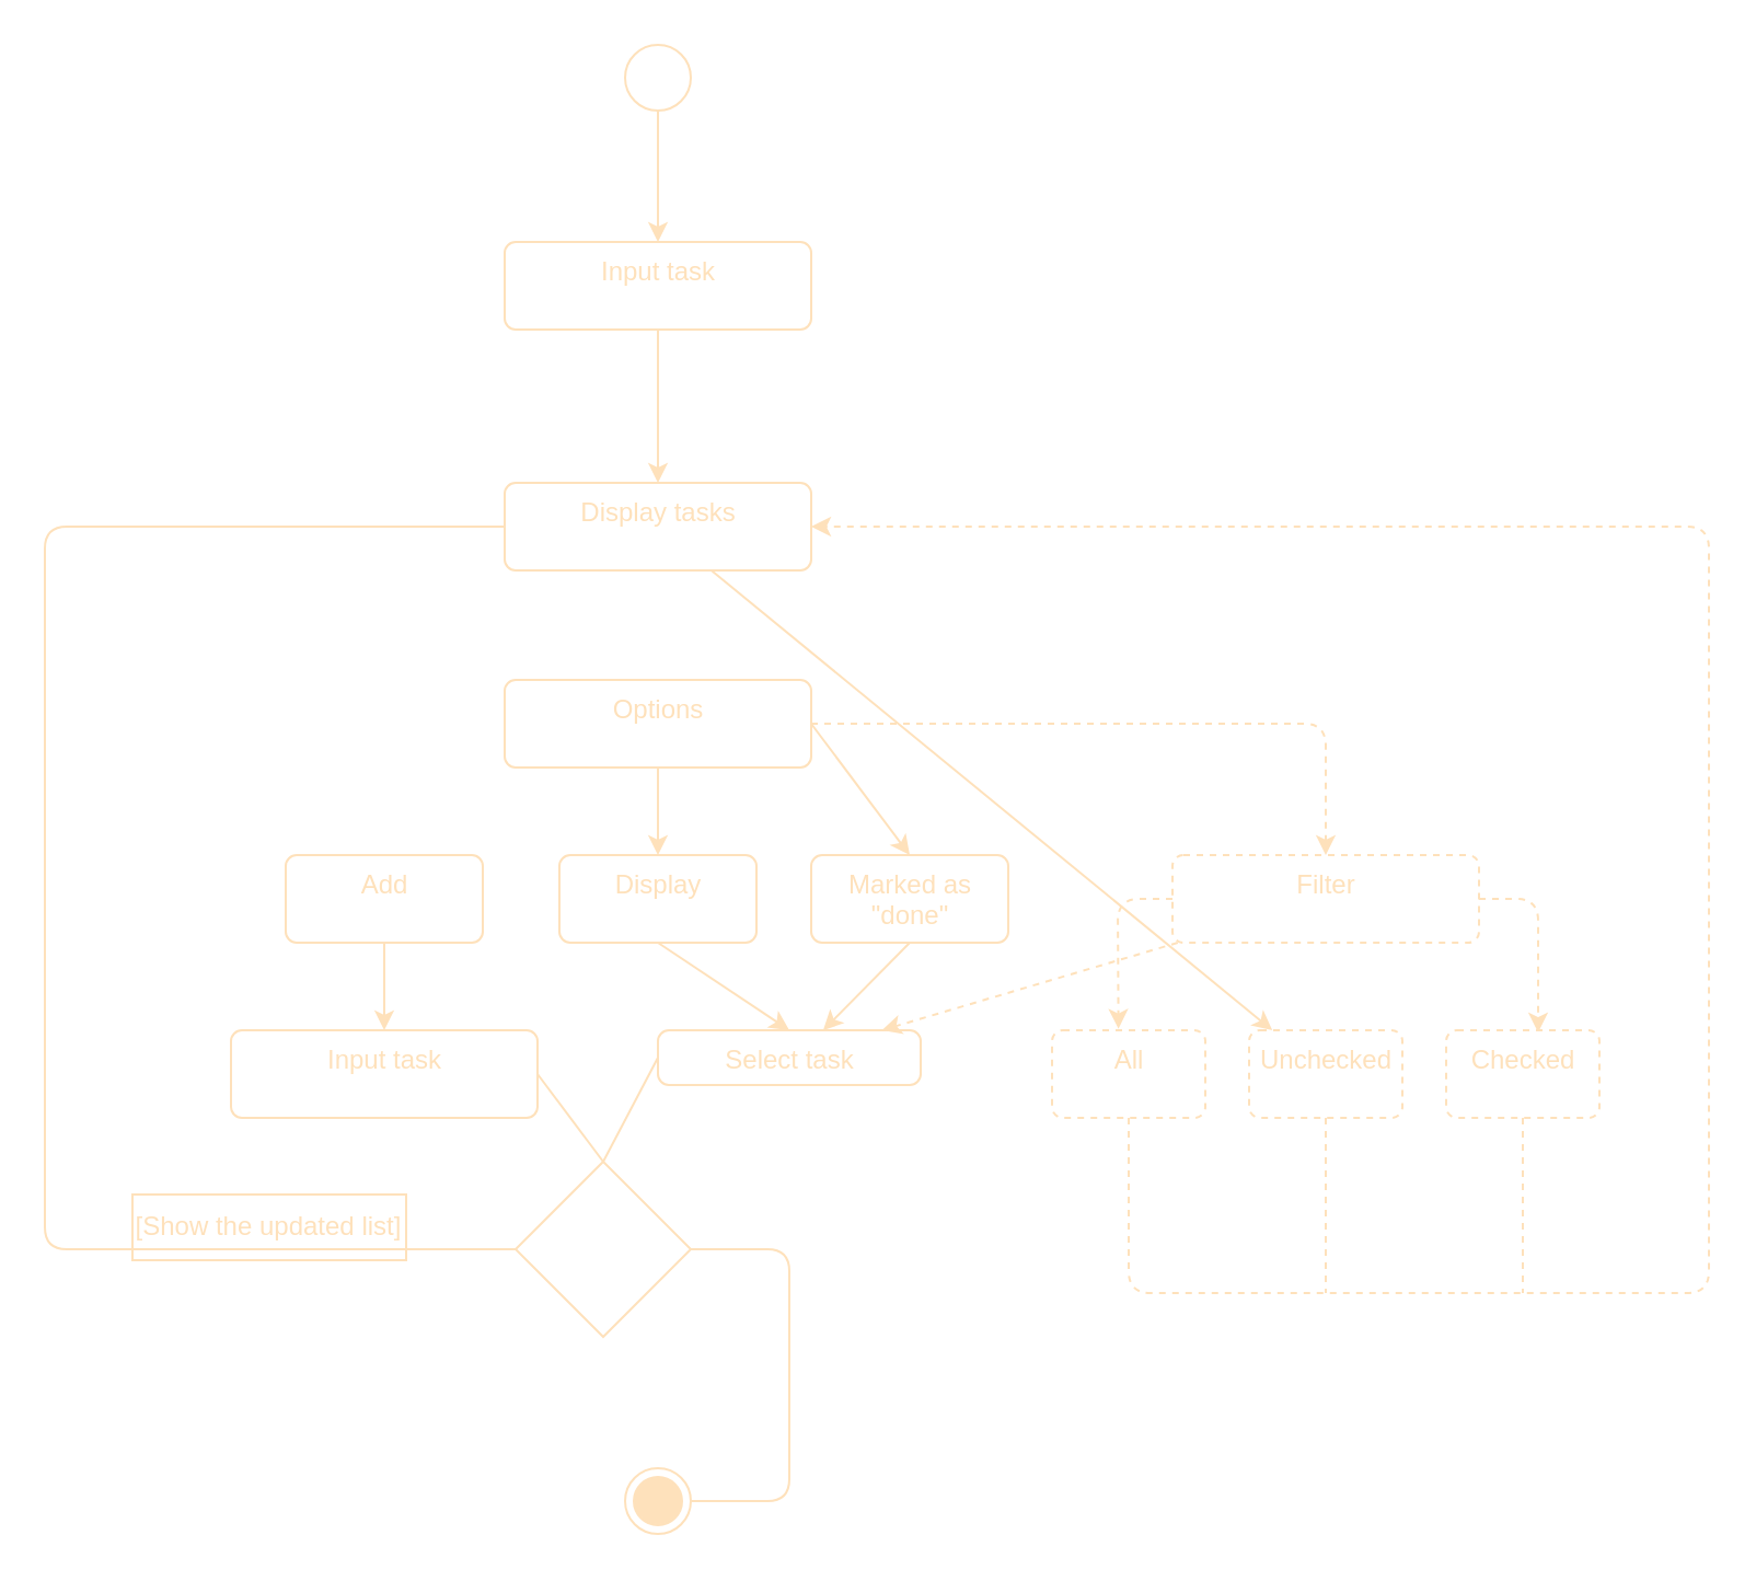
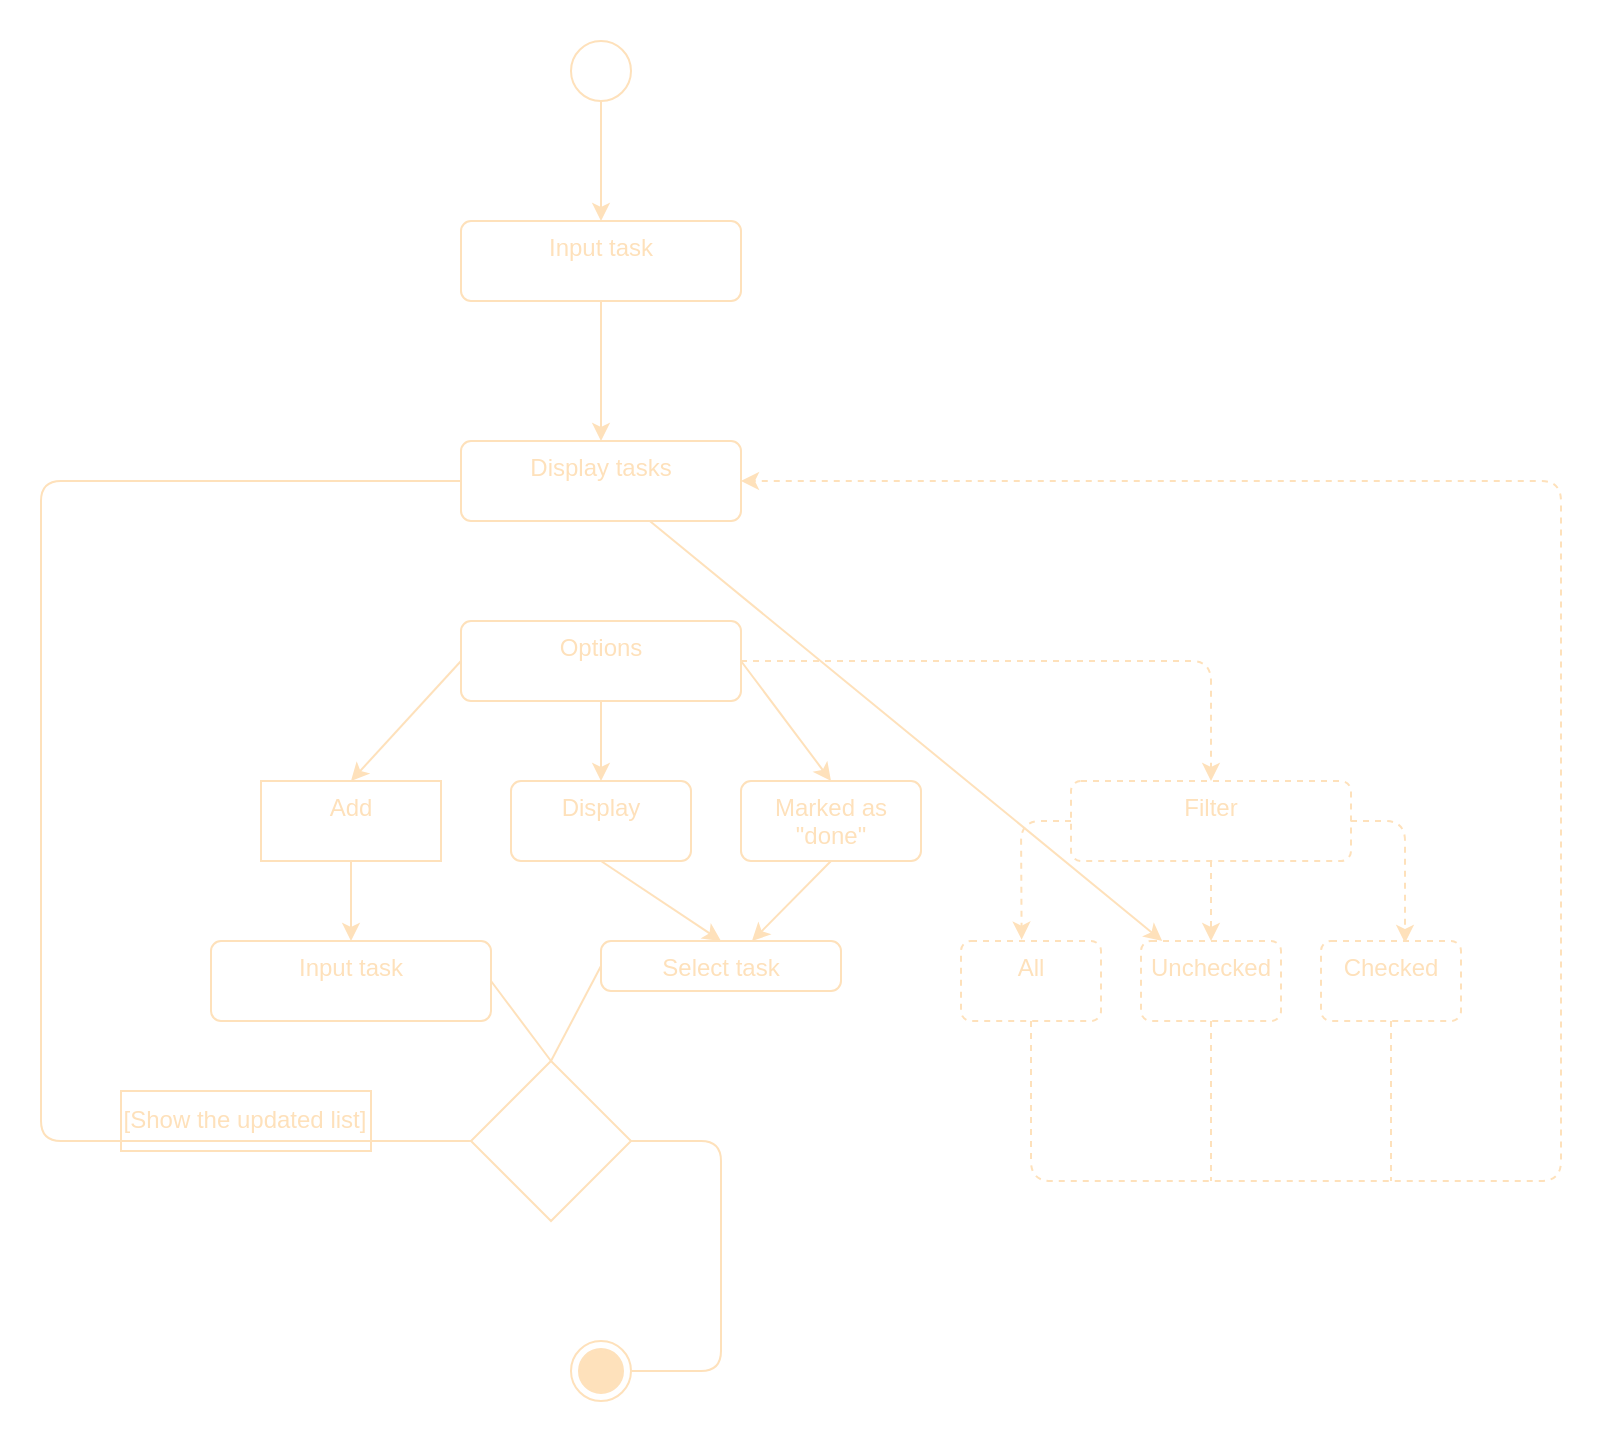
  <mxCell id="0" />
  <mxCell id="1" parent="0" />
  <mxCell id="2" style="edgeStyle=none;html=1;entryX=0.5;entryY=0;entryDx=0;entryDy=0;strokeColor=#FEE1BB;fontColor=#FEE1BB;" edge="1" parent="1" source="3" target="5"><mxGeometry relative="1" as="geometry" /></mxCell>
  <mxCell id="3" value="" style="ellipse;strokeColor=#FEE1BB;fontColor=#FEE1BB;" vertex="1" parent="1"><mxGeometry x="285" y="20" width="30" height="30" as="geometry" /></mxCell>
  <mxCell id="4" style="edgeStyle=none;html=1;entryX=0.5;entryY=0;entryDx=0;entryDy=0;strokeColor=#FEE1BB;fontColor=#FEE1BB;" edge="1" parent="1" source="5"><mxGeometry relative="1" as="geometry"><mxPoint x="300" y="220" as="targetPoint" /></mxGeometry></mxCell>
  <mxCell id="5" value="Input task&lt;br&gt;" style="html=1;align=center;verticalAlign=top;rounded=1;absoluteArcSize=1;arcSize=10;dashed=0;strokeColor=#FEE1BB;fontColor=#FEE1BB;" vertex="1" parent="1"><mxGeometry x="230" y="110" width="140" height="40" as="geometry" /></mxCell>
  <mxCell id="6" style="edgeStyle=none;html=1;entryX=0.5;entryY=0;entryDx=0;entryDy=0;strokeColor=#FEE1BB;fontColor=#FEE1BB;" edge="1" parent="1" source="7" target="20"><mxGeometry relative="1" as="geometry" /></mxCell>
- <mxCell id="7" value="Add" style="html=1;align=center;verticalAlign=top;rounded=1;absoluteArcSize=1;arcSize=10;dashed=0;strokeColor=#FEE1BB;fontColor=#FEE1BB;" vertex="1" parent="1"><mxGeometry x="130" y="390" width="90" height="40" as="geometry" /></mxCell>
+ <mxCell id="7" value="Add" style="html=1;align=center;verticalAlign=top;absoluteArcSize=1;arcSize=10;dashed=0;strokeColor=#FEE1BB;fontColor=#FEE1BB;rounded=0;" vertex="1" parent="1"><mxGeometry x="130" y="390" width="90" height="40" as="geometry" /></mxCell>
  <mxCell id="8" style="edgeStyle=none;html=1;exitX=0.5;exitY=1;exitDx=0;exitDy=0;entryX=0.5;entryY=0;entryDx=0;entryDy=0;strokeColor=#FEE1BB;fontColor=#FEE1BB;" edge="1" parent="1" source="9" target="22"><mxGeometry relative="1" as="geometry" /></mxCell>
  <mxCell id="9" value="Display" style="html=1;align=center;verticalAlign=top;rounded=1;absoluteArcSize=1;arcSize=10;dashed=0;strokeColor=#FEE1BB;fontColor=#FEE1BB;" vertex="1" parent="1"><mxGeometry x="255" y="390" width="90" height="40" as="geometry" /></mxCell>
  <mxCell id="10" style="edgeStyle=none;html=1;exitX=0.5;exitY=1;exitDx=0;exitDy=0;entryX=0.629;entryY=0;entryDx=0;entryDy=0;entryPerimeter=0;strokeColor=#FEE1BB;fontColor=#FEE1BB;" edge="1" parent="1" source="11" target="22"><mxGeometry relative="1" as="geometry" /></mxCell>
  <mxCell id="11" value="Marked as &lt;br&gt;&quot;done&quot;" style="html=1;align=center;verticalAlign=top;rounded=1;absoluteArcSize=1;arcSize=10;dashed=0;strokeColor=#FEE1BB;fontColor=#FEE1BB;" vertex="1" parent="1"><mxGeometry x="370" y="390" width="90" height="40" as="geometry" /></mxCell>
  <mxCell id="12" style="edgeStyle=none;html=1;strokeColor=#FEE1BB;fontColor=#FEE1BB;" edge="1" parent="1" source="13" target="31"><mxGeometry relative="1" as="geometry" /></mxCell>
  <mxCell id="13" value="Display tasks" style="html=1;align=center;verticalAlign=top;rounded=1;absoluteArcSize=1;arcSize=10;dashed=0;strokeColor=#FEE1BB;fontColor=#FEE1BB;" vertex="1" parent="1"><mxGeometry x="230" y="220" width="140" height="40" as="geometry" /></mxCell>
  <mxCell id="14" style="edgeStyle=none;html=1;entryX=0.5;entryY=0;entryDx=0;entryDy=0;strokeColor=#FEE1BB;fontColor=#FEE1BB;" edge="1" parent="1" source="18" target="9"><mxGeometry relative="1" as="geometry" /></mxCell>
+ <mxCell id="15" style="edgeStyle=none;html=1;exitX=0;exitY=0.5;exitDx=0;exitDy=0;entryX=0.5;entryY=0;entryDx=0;entryDy=0;strokeColor=#FEE1BB;fontColor=#FEE1BB;" edge="1" parent="1" source="18" target="7"><mxGeometry relative="1" as="geometry" /></mxCell>
  <mxCell id="16" style="edgeStyle=none;html=1;exitX=1;exitY=0.5;exitDx=0;exitDy=0;entryX=0.5;entryY=0;entryDx=0;entryDy=0;strokeColor=#FEE1BB;fontColor=#FEE1BB;" edge="1" parent="1" source="18" target="11"><mxGeometry relative="1" as="geometry" /></mxCell>
  <mxCell id="17" style="edgeStyle=none;html=1;entryX=0.5;entryY=0;entryDx=0;entryDy=0;dashed=1;strokeColor=#FEE1BB;fontColor=#FEE1BB;" edge="1" parent="1" source="18" target="27"><mxGeometry relative="1" as="geometry"><Array as="points"><mxPoint x="605" y="330" /></Array></mxGeometry></mxCell>
  <mxCell id="18" value="Options" style="html=1;align=center;verticalAlign=top;rounded=1;absoluteArcSize=1;arcSize=10;dashed=0;strokeColor=#FEE1BB;fontColor=#FEE1BB;" vertex="1" parent="1"><mxGeometry x="230" y="310" width="140" height="40" as="geometry" /></mxCell>
  <mxCell id="19" style="edgeStyle=none;html=1;entryX=0.5;entryY=0;entryDx=0;entryDy=0;endArrow=none;endFill=0;exitX=1;exitY=0.5;exitDx=0;exitDy=0;strokeColor=#FEE1BB;fontColor=#FEE1BB;" edge="1" parent="1" source="20" target="37"><mxGeometry relative="1" as="geometry"><mxPoint x="250" y="490" as="sourcePoint" /></mxGeometry></mxCell>
  <mxCell id="20" value="Input task&lt;br&gt;" style="html=1;align=center;verticalAlign=top;rounded=1;absoluteArcSize=1;arcSize=10;dashed=0;strokeColor=#FEE1BB;fontColor=#FEE1BB;" vertex="1" parent="1"><mxGeometry x="105" y="470" width="140" height="40" as="geometry" /></mxCell>
  <mxCell id="21" style="edgeStyle=none;html=1;endArrow=none;endFill=0;exitX=0;exitY=0.5;exitDx=0;exitDy=0;entryX=0.5;entryY=0;entryDx=0;entryDy=0;strokeColor=#FEE1BB;fontColor=#FEE1BB;" edge="1" parent="1" source="22" target="37"><mxGeometry relative="1" as="geometry"><mxPoint x="270" y="530" as="targetPoint" /></mxGeometry></mxCell>
  <mxCell id="22" value="Select task" style="html=1;align=center;verticalAlign=top;rounded=1;absoluteArcSize=1;arcSize=10;dashed=0;strokeColor=#FEE1BB;fontColor=#FEE1BB;" vertex="1" parent="1"><mxGeometry x="300" y="470" width="120" height="25" as="geometry" /></mxCell>
  <mxCell id="23" value="" style="ellipse;html=1;shape=endState;fillColor=strokeColor;strokeColor=#FEE1BB;fontColor=#FEE1BB;" vertex="1" parent="1"><mxGeometry x="285" y="670" width="30" height="30" as="geometry" /></mxCell>
  <mxCell id="24" style="edgeStyle=none;html=1;entryX=0.433;entryY=-0.017;entryDx=0;entryDy=0;dashed=1;entryPerimeter=0;strokeColor=#FEE1BB;fontColor=#FEE1BB;" edge="1" parent="1" source="27" target="29"><mxGeometry relative="1" as="geometry"><Array as="points"><mxPoint x="510" y="410" /></Array></mxGeometry></mxCell>
- <mxCell id="25" style="edgeStyle=none;html=1;dashed=1;strokeColor=#FEE1BB;fontColor=#FEE1BB;" edge="1" parent="1" source="27" target="22"><mxGeometry relative="1" as="geometry" /></mxCell>
+ <mxCell id="25" style="edgeStyle=none;html=1;entryX=0.5;entryY=0;entryDx=0;entryDy=0;dashed=1;strokeColor=#FEE1BB;fontColor=#FEE1BB;" edge="1" parent="1" source="27" target="31"><mxGeometry relative="1" as="geometry" /></mxCell>
  <mxCell id="26" style="edgeStyle=none;html=1;entryX=0.6;entryY=0.025;entryDx=0;entryDy=0;entryPerimeter=0;dashed=1;strokeColor=#FEE1BB;fontColor=#FEE1BB;" edge="1" parent="1" source="27" target="33"><mxGeometry relative="1" as="geometry"><Array as="points"><mxPoint x="702" y="410" /></Array></mxGeometry></mxCell>
  <mxCell id="27" value="Filter" style="html=1;align=center;verticalAlign=top;rounded=1;absoluteArcSize=1;arcSize=10;dashed=1;strokeColor=#FEE1BB;fontColor=#FEE1BB;" vertex="1" parent="1"><mxGeometry x="535" y="390" width="140" height="40" as="geometry" /></mxCell>
  <mxCell id="28" style="edgeStyle=none;html=1;exitX=0.5;exitY=1;exitDx=0;exitDy=0;dashed=1;entryX=1;entryY=0.5;entryDx=0;entryDy=0;strokeColor=#FEE1BB;fontColor=#FEE1BB;" edge="1" parent="1" source="29" target="13"><mxGeometry relative="1" as="geometry"><mxPoint x="520" y="580" as="targetPoint" /><Array as="points"><mxPoint x="515" y="590" /><mxPoint x="780" y="590" /><mxPoint x="780" y="240" /></Array></mxGeometry></mxCell>
  <mxCell id="29" value="All" style="html=1;align=center;verticalAlign=top;rounded=1;absoluteArcSize=1;arcSize=10;dashed=1;strokeColor=#FEE1BB;fontColor=#FEE1BB;" vertex="1" parent="1"><mxGeometry x="480" y="470" width="70" height="40" as="geometry" /></mxCell>
  <mxCell id="30" style="edgeStyle=none;html=1;dashed=1;endArrow=none;endFill=0;strokeColor=#FEE1BB;fontColor=#FEE1BB;" edge="1" parent="1" source="31"><mxGeometry relative="1" as="geometry"><mxPoint x="605" y="590" as="targetPoint" /></mxGeometry></mxCell>
  <mxCell id="31" value="Unchecked" style="html=1;align=center;verticalAlign=top;rounded=1;absoluteArcSize=1;arcSize=10;dashed=1;strokeColor=#FEE1BB;fontColor=#FEE1BB;" vertex="1" parent="1"><mxGeometry x="570" y="470" width="70" height="40" as="geometry" /></mxCell>
  <mxCell id="32" style="edgeStyle=none;html=1;dashed=1;endArrow=none;endFill=0;strokeColor=#FEE1BB;fontColor=#FEE1BB;" edge="1" parent="1" source="33"><mxGeometry relative="1" as="geometry"><mxPoint x="695" y="590" as="targetPoint" /></mxGeometry></mxCell>
  <mxCell id="33" value="Checked" style="html=1;align=center;verticalAlign=top;rounded=1;absoluteArcSize=1;arcSize=10;dashed=1;strokeColor=#FEE1BB;fontColor=#FEE1BB;" vertex="1" parent="1"><mxGeometry x="660" y="470" width="70" height="40" as="geometry" /></mxCell>
  <mxCell id="34" value="[Show the updated list]" style="text;html=1;strokeColor=#FEE1BB;fillColor=none;align=center;verticalAlign=middle;whiteSpace=wrap;rounded=0;fontColor=#FEE1BB;" vertex="1" parent="1"><mxGeometry x="60" y="545" width="125" height="30" as="geometry" /></mxCell>
  <mxCell id="35" style="edgeStyle=none;html=1;exitX=0;exitY=0.5;exitDx=0;exitDy=0;entryX=0;entryY=0.5;entryDx=0;entryDy=0;endArrow=none;endFill=0;strokeColor=#FEE1BB;fontColor=#FEE1BB;" edge="1" parent="1" source="37" target="13"><mxGeometry relative="1" as="geometry"><Array as="points"><mxPoint x="20" y="570" /><mxPoint x="20" y="240" /></Array></mxGeometry></mxCell>
  <mxCell id="36" style="edgeStyle=none;html=1;endArrow=none;endFill=0;exitX=1;exitY=0.5;exitDx=0;exitDy=0;strokeColor=#FEE1BB;fontColor=#FEE1BB;" edge="1" parent="1" source="37" target="23"><mxGeometry relative="1" as="geometry"><Array as="points"><mxPoint x="360" y="570" /><mxPoint x="360" y="685" /></Array></mxGeometry></mxCell>
  <mxCell id="37" value="" style="rhombus;strokeColor=#FEE1BB;fontColor=#FEE1BB;" vertex="1" parent="1"><mxGeometry x="235" y="530" width="80" height="80" as="geometry" /></mxCell>
